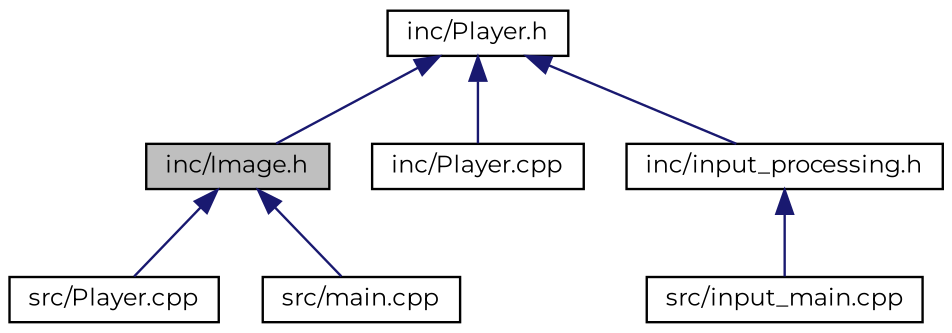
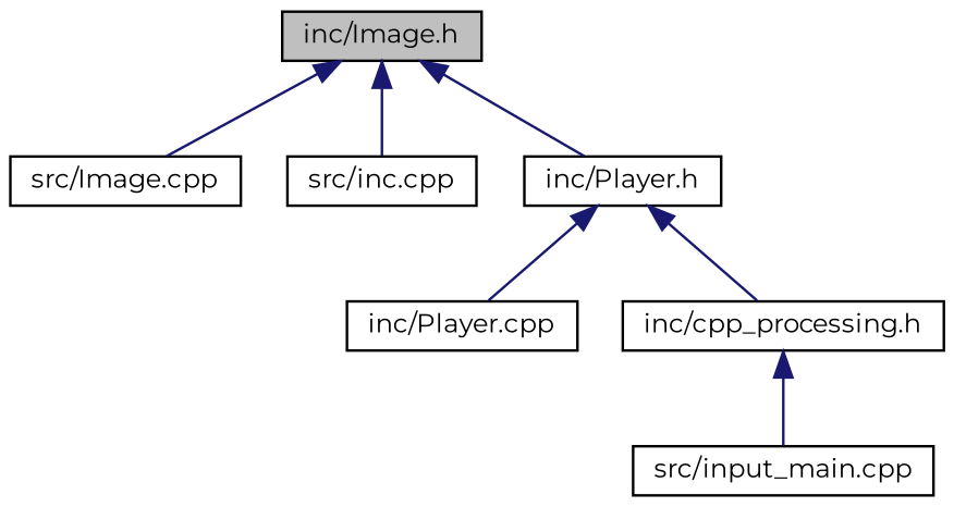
  digraph {
    fontname=Montserrat
    node [color=black fillcolor=white fontname=Montserrat fontsize=10 shape=record style=filled]
    edge [color=midnightblue dir=back fontname=Montserrat fontsize=10 labelfontname=Helvetica labelfontsize=10 style=solid]
    n1 [fillcolor=grey75 fontcolor=black height=0.2 label="inc/Image.h" width=0.4]
-   n2 [height=0.2 label="src/Player.cpp" width=0.4]
-   n3 [height=0.2 label="src/main.cpp" width=0.4]
+   n2 [height=0.2 label="src/Image.cpp" width=0.4]
+   n3 [height=0.2 label="src/inc.cpp" width=0.4]
    n4 [height=0.2 label="inc/Player.h" width=0.4]
    n5 [height=0.2 label="inc/Player.cpp" width=0.4]
-   n6 [height=0.2 label="inc/input_processing.h" width=0.4]
+   n6 [height=0.2 label="inc/cpp_processing.h" width=0.4]
    n7 [height=0.2 label="src/input_main.cpp" width=0.4]
    n1 -> n2
    n1 -> n3
-   n4 -> n1
+   n1 -> n4
    n4 -> n5
    n4 -> n6
    n6 -> n7
  }
